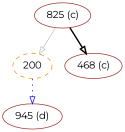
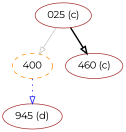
  digraph {
    fontname=Montserrat
    node [color=brown fontname=Montserrat shape=ellipse]
    edge [arrowhead=onormal fontname=Montserrat]
-   n1 [label="825 (c)"]
-   n2 [color=darkorange label=200 style=dashed]
-   n3 [label="468 (c)"]
+   n1 [label="025 (c)"]
+   n2 [color=darkorange label=400 style=dashed]
+   n3 [label="460 (c)"]
    n4 [label="945 (d)"]
    n1 -> n2 [color=gray style=solid]
    n1 -> n3 [color=black style=bold]
    n2 -> n4 [color=blue style=dotted]
  }
